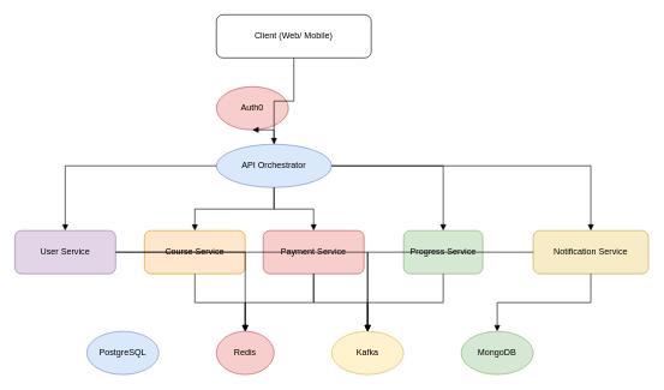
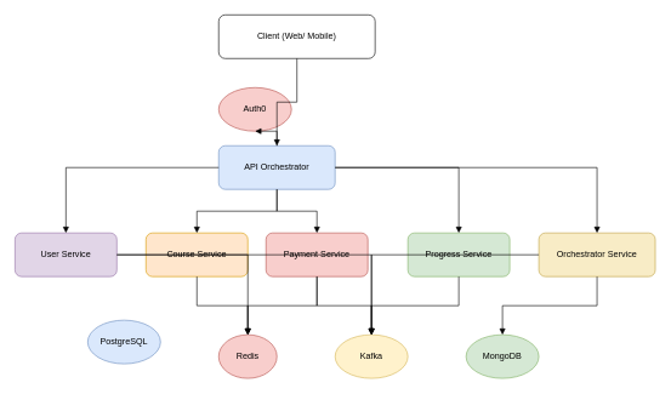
  <mxCell id="0" />
  <mxCell id="1" parent="0" />
- <mxCell id="2" value="API Orchestrator" style="ellipse;whiteSpace=wrap;html=1;fillColor=#dae8fc;strokeColor=#6c8ebf;" vertex="1" parent="1"><mxGeometry x="300" y="200" width="160" height="60" as="geometry" /></mxCell>
+ <mxCell id="2" value="API Orchestrator" style="rounded=1;whiteSpace=wrap;html=1;fillColor=#dae8fc;strokeColor=#6c8ebf" vertex="1" parent="1"><mxGeometry x="300" y="200" width="160" height="60" as="geometry" /></mxCell>
  <mxCell id="3" value="User Service" style="rounded=1;whiteSpace=wrap;html=1;fillColor=#e1d5e7;strokeColor=#9673a6" vertex="1" parent="1"><mxGeometry x="20" y="320" width="140" height="60" as="geometry" /></mxCell>
  <mxCell id="4" value="Course Service" style="rounded=1;whiteSpace=wrap;html=1;fillColor=#ffe6cc;strokeColor=#d79b00" vertex="1" parent="1"><mxGeometry x="200" y="320" width="140" height="60" as="geometry" /></mxCell>
  <mxCell id="5" value="Payment Service" style="rounded=1;whiteSpace=wrap;html=1;fillColor=#f8cecc;strokeColor=#b85450" vertex="1" parent="1"><mxGeometry x="365" y="320" width="140" height="60" as="geometry" /></mxCell>
- <mxCell id="6" value="Progress Service" style="rounded=1;whiteSpace=wrap;html=1;fillColor=#d5e8d4;strokeColor=#82b366" vertex="1" parent="1"><mxGeometry x="560" y="320" width="110" height="60" as="geometry" /></mxCell>
- <mxCell id="7" value="Notification Service" style="rounded=1;whiteSpace=wrap;html=1;fillColor=#f8ecc6;strokeColor=#bfa243" vertex="1" parent="1"><mxGeometry x="740" y="320" width="160" height="60" as="geometry" /></mxCell>
+ <mxCell id="6" value="Progress Service" style="rounded=1;whiteSpace=wrap;html=1;fillColor=#d5e8d4;strokeColor=#82b366" vertex="1" parent="1"><mxGeometry x="560" y="320" width="140" height="60" as="geometry" /></mxCell>
+ <mxCell id="7" value="Orchestrator Service" style="rounded=1;whiteSpace=wrap;html=1;fillColor=#f8ecc6;strokeColor=#bfa243" vertex="1" parent="1"><mxGeometry x="740" y="320" width="160" height="60" as="geometry" /></mxCell>
  <mxCell id="8" value="Kafka" style="ellipse;whiteSpace=wrap;html=1;fillColor=#fff2cc;strokeColor=#d6b656" vertex="1" parent="1"><mxGeometry x="460" y="460" width="100" height="60" as="geometry" /></mxCell>
  <mxCell id="9" value="Redis" style="ellipse;whiteSpace=wrap;html=1;fillColor=#f8cecc;strokeColor=#b85450" vertex="1" parent="1"><mxGeometry x="300" y="460" width="80" height="60" as="geometry" /></mxCell>
- <mxCell id="10" value="PostgreSQL" style="ellipse;whiteSpace=wrap;html=1;fillColor=#dae8fc;strokeColor=#6c8ebf" vertex="1" parent="1"><mxGeometry x="120" y="460" width="100" height="60" as="geometry" /></mxCell>
+ <mxCell id="10" value="PostgreSQL" style="ellipse;whiteSpace=wrap;html=1;fillColor=#dae8fc;strokeColor=#6c8ebf" vertex="1" parent="1"><mxGeometry x="120" y="440" width="100" height="60" as="geometry" /></mxCell>
  <mxCell id="11" value="MongoDB" style="ellipse;whiteSpace=wrap;html=1;fillColor=#d5e8d4;strokeColor=#82b366" vertex="1" parent="1"><mxGeometry x="640" y="460" width="100" height="60" as="geometry" /></mxCell>
  <mxCell id="12" value="Auth0" style="ellipse;whiteSpace=wrap;html=1;fillColor=#f8cecc;strokeColor=#b85450" vertex="1" parent="1"><mxGeometry x="300" y="120" width="100" height="60" as="geometry" /></mxCell>
  <mxCell id="13" value="Client (Web/ Mobile)" style="rounded=1;whiteSpace=wrap;html=1;fillColor=#ffffff;strokeColor=#000000" vertex="1" parent="1"><mxGeometry x="300" y="20" width="215" height="60" as="geometry" /></mxCell>
  <mxCell id="14" style="edgeStyle=orthogonalEdgeStyle;rounded=0;orthogonalLoop=1;jettySize=auto;html=1;endArrow=block;endFill=1;strokeColor=#000000;" edge="1" parent="1" source="13" target="2"><mxGeometry relative="1" as="geometry" /></mxCell>
  <mxCell id="15" style="edgeStyle=orthogonalEdgeStyle;rounded=0;orthogonalLoop=1;jettySize=auto;html=1;endArrow=block;endFill=1;strokeColor=#000000;" edge="1" parent="1" source="2" target="12"><mxGeometry relative="1" as="geometry" /></mxCell>
  <mxCell id="16" style="edgeStyle=orthogonalEdgeStyle;rounded=0;orthogonalLoop=1;jettySize=auto;html=1;endArrow=block;endFill=1;strokeColor=#000000;" edge="1" parent="1" source="2" target="3"><mxGeometry relative="1" as="geometry" /></mxCell>
  <mxCell id="17" style="edgeStyle=orthogonalEdgeStyle;rounded=0;orthogonalLoop=1;jettySize=auto;html=1;endArrow=block;endFill=1;strokeColor=#000000;" edge="1" parent="1" source="2" target="4"><mxGeometry relative="1" as="geometry" /></mxCell>
  <mxCell id="18" style="edgeStyle=orthogonalEdgeStyle;rounded=0;orthogonalLoop=1;jettySize=auto;html=1;endArrow=block;endFill=1;strokeColor=#000000;" edge="1" parent="1" source="2" target="5"><mxGeometry relative="1" as="geometry" /></mxCell>
  <mxCell id="19" style="edgeStyle=orthogonalEdgeStyle;rounded=0;orthogonalLoop=1;jettySize=auto;html=1;endArrow=block;endFill=1;strokeColor=#000000;" edge="1" parent="1" source="2" target="6"><mxGeometry relative="1" as="geometry" /></mxCell>
  <mxCell id="20" style="edgeStyle=orthogonalEdgeStyle;rounded=0;orthogonalLoop=1;jettySize=auto;html=1;endArrow=block;endFill=1;strokeColor=#000000;" edge="1" parent="1" source="2" target="7"><mxGeometry relative="1" as="geometry" /></mxCell>
  <mxCell id="21" style="edgeStyle=orthogonalEdgeStyle;rounded=0;orthogonalLoop=1;jettySize=auto;html=1;endArrow=block;endFill=1;strokeColor=#000000;" edge="1" parent="1" source="3" target="8"><mxGeometry relative="1" as="geometry" /></mxCell>
  <mxCell id="22" style="edgeStyle=orthogonalEdgeStyle;rounded=0;orthogonalLoop=1;jettySize=auto;html=1;endArrow=block;endFill=1;strokeColor=#000000;" edge="1" parent="1" source="5" target="8"><mxGeometry relative="1" as="geometry" /></mxCell>
  <mxCell id="23" style="edgeStyle=orthogonalEdgeStyle;rounded=0;orthogonalLoop=1;jettySize=auto;html=1;endArrow=block;endFill=1;strokeColor=#000000;" edge="1" parent="1" source="6" target="8"><mxGeometry relative="1" as="geometry" /></mxCell>
  <mxCell id="24" style="edgeStyle=orthogonalEdgeStyle;rounded=0;orthogonalLoop=1;jettySize=auto;html=1;endArrow=block;endFill=1;strokeColor=#000000;" edge="1" parent="1" source="7" target="8"><mxGeometry relative="1" as="geometry" /></mxCell>
  <mxCell id="25" style="edgeStyle=orthogonalEdgeStyle;rounded=0;orthogonalLoop=1;jettySize=auto;html=1;endArrow=block;endFill=1;strokeColor=#000000;" edge="1" parent="1" source="3" target="9"><mxGeometry relative="1" as="geometry" /></mxCell>
  <mxCell id="26" style="edgeStyle=orthogonalEdgeStyle;rounded=0;orthogonalLoop=1;jettySize=auto;html=1;endArrow=block;endFill=1;strokeColor=#000000;" edge="1" parent="1" source="4" target="9"><mxGeometry relative="1" as="geometry" /></mxCell>
  <mxCell id="27" style="edgeStyle=orthogonalEdgeStyle;rounded=0;orthogonalLoop=1;jettySize=auto;html=1;endArrow=block;endFill=1;strokeColor=#000000;" edge="1" parent="1" source="5" target="9"><mxGeometry relative="1" as="geometry" /></mxCell>
  <mxCell id="28" style="edgeStyle=orthogonalEdgeStyle;rounded=0;orthogonalLoop=1;jettySize=auto;html=1;endArrow=block;endFill=1;strokeColor=#000000;" edge="1" parent="1" source="7" target="11"><mxGeometry relative="1" as="geometry" /></mxCell>
